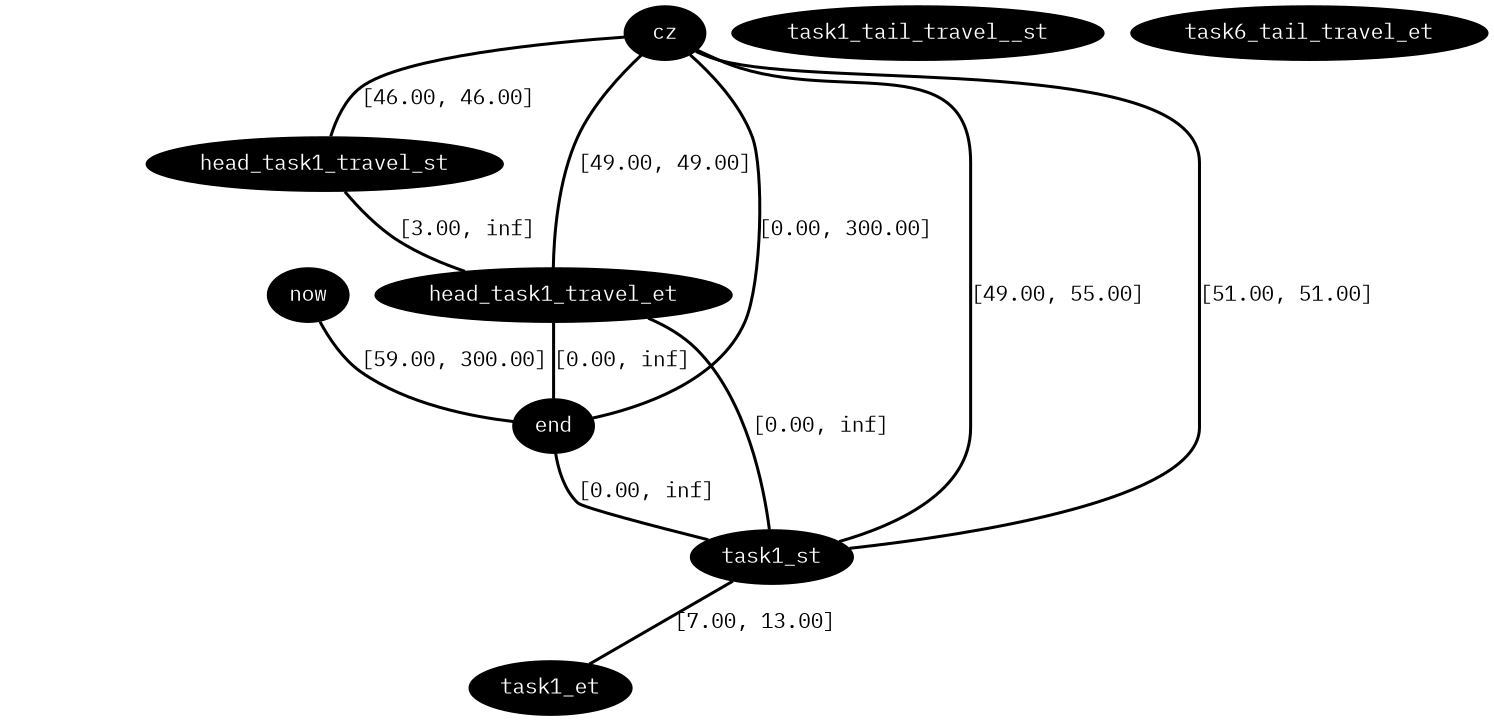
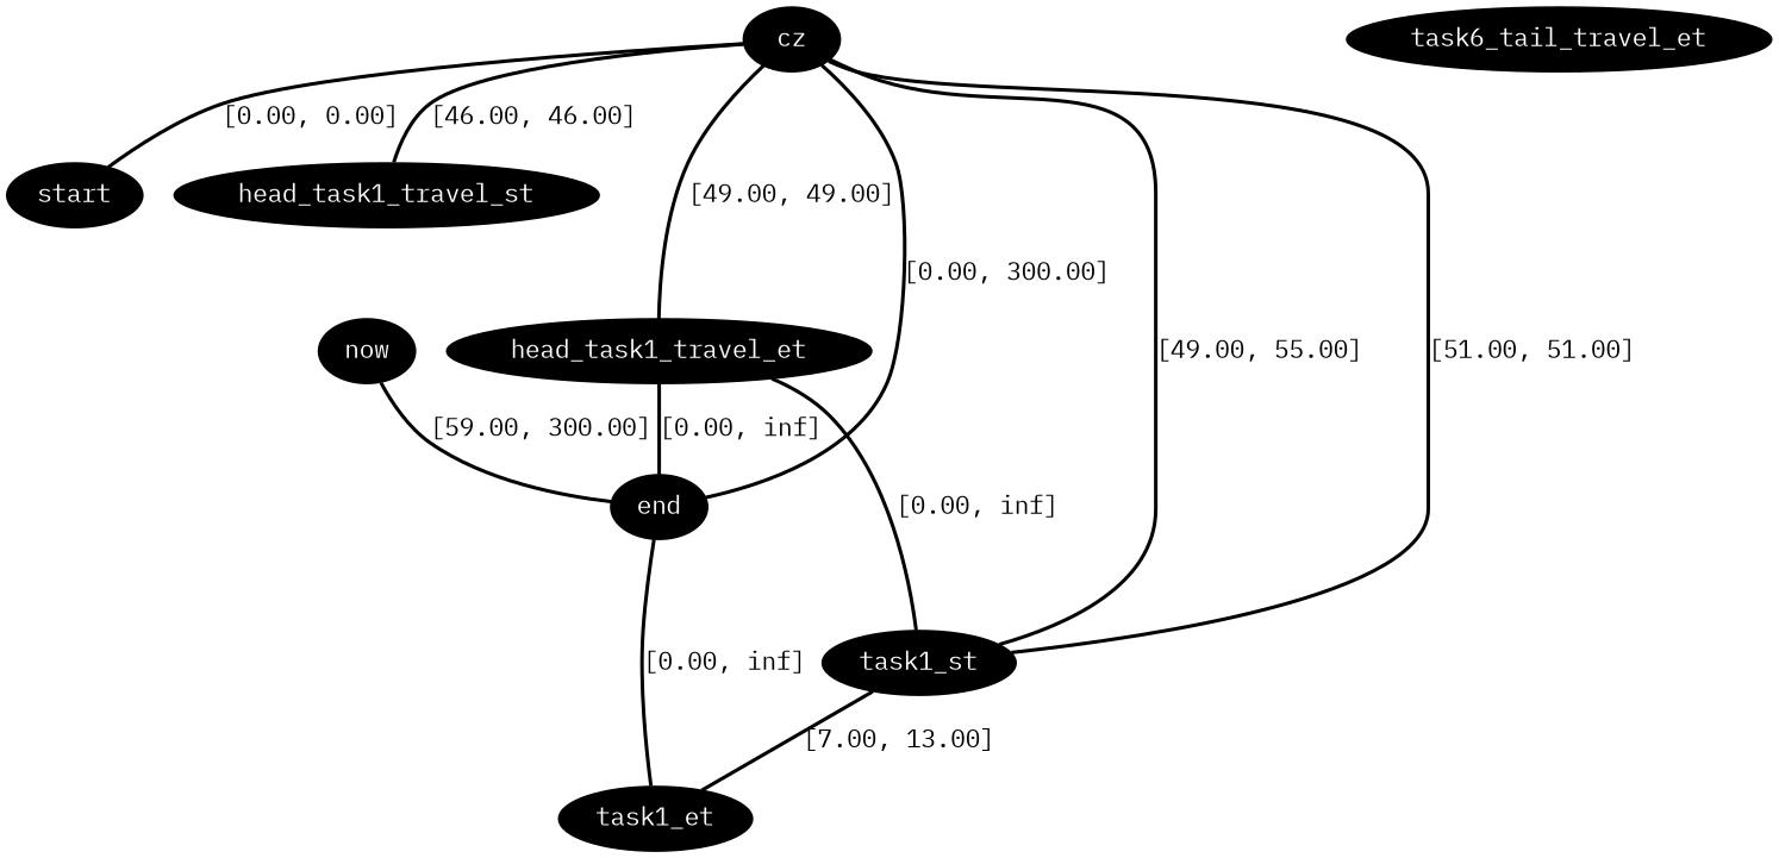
  graph {
    fontname="IBM Plex Mono"
    node [fillcolor=black fontcolor=white fontname="IBM Plex Mono" style=filled]
    edge [color=black fontname="IBM Plex Mono" penwidth=2]
    n1 [label=cz]
+   n2 [label=start]
    n3 [label=end]
    n4 [label=head_task1_travel_st]
    n5 [label=head_task1_travel_et]
    n6 [label=task1_st]
    n7 [label=task1_et]
    n8 [label=now]
-   n9 [label=task1_tail_travel__st]
    n10 [label=task6_tail_travel_et]
+   n1 -- n2 [label="[0.00, 0.00]"]
    n1 -- n3 [label="[0.00, 300.00]"]
    n1 -- n4 [label="[46.00, 46.00]"]
    n1 -- n5 [label="[49.00, 49.00]"]
    n1 -- n6 [label="[51.00, 51.00]"]
    n1 -- n6 [label="[49.00, 55.00]"]
-   n3 -- n6 [label="[0.00, inf]"]
-   n4 -- n5 [label="[3.00, inf]"]
+   n3 -- n7 [label="[0.00, inf]"]
    n5 -- n3 [label="[0.00, inf]"]
    n5 -- n6 [label="[0.00, inf]"]
    n6 -- n7 [label="[7.00, 13.00]"]
    n8 -- n3 [label="[59.00, 300.00]"]
  }
